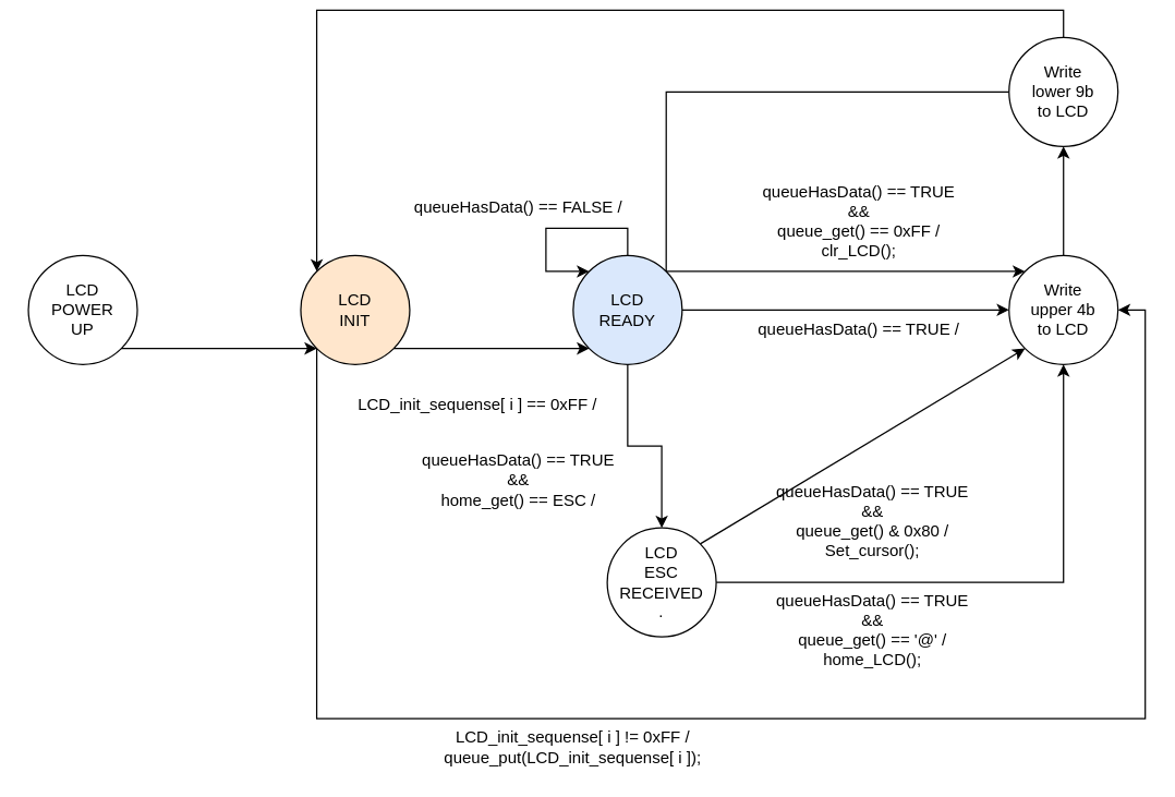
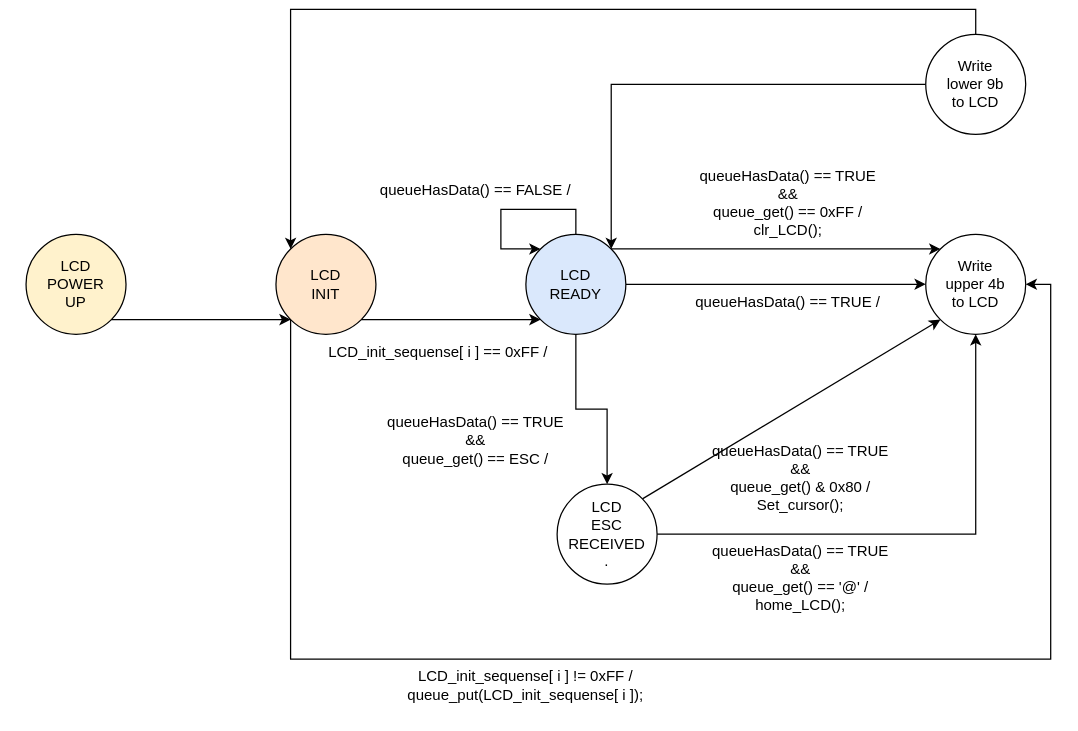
  <mxCell id="0" />
  <mxCell id="1" parent="0" />
  <mxCell id="2" style="edgeStyle=orthogonalEdgeStyle;rounded=0;orthogonalLoop=1;jettySize=auto;html=1;exitX=1;exitY=0.5;exitDx=0;exitDy=0;entryX=0;entryY=0.5;entryDx=0;entryDy=0;" edge="1" parent="1" source="5" target="20"><mxGeometry relative="1" as="geometry"><mxPoint x="740" y="248" as="targetPoint" /></mxGeometry></mxCell>
  <mxCell id="3" style="edgeStyle=orthogonalEdgeStyle;rounded=0;orthogonalLoop=1;jettySize=auto;html=1;exitX=0.5;exitY=1;exitDx=0;exitDy=0;entryX=0.5;entryY=0;entryDx=0;entryDy=0;" edge="1" parent="1" source="5" target="8"><mxGeometry relative="1" as="geometry" /></mxCell>
  <mxCell id="4" style="edgeStyle=orthogonalEdgeStyle;rounded=0;orthogonalLoop=1;jettySize=auto;html=1;exitX=1;exitY=0;exitDx=0;exitDy=0;entryX=0;entryY=0;entryDx=0;entryDy=0;" edge="1" parent="1" source="5" target="20"><mxGeometry relative="1" as="geometry"><mxPoint x="740" y="192" as="targetPoint" /></mxGeometry></mxCell>
  <mxCell id="5" value="LCD&lt;br&gt;READY" style="ellipse;whiteSpace=wrap;html=1;aspect=fixed;fillColor=#dae8fc;" vertex="1" parent="1"><mxGeometry x="420" y="180" width="80" height="80" as="geometry" /></mxCell>
  <mxCell id="6" style="rounded=0;orthogonalLoop=1;jettySize=auto;html=1;exitX=1;exitY=0;exitDx=0;exitDy=0;entryX=0;entryY=1;entryDx=0;entryDy=0;" edge="1" parent="1" source="8" target="20"><mxGeometry relative="1" as="geometry" /></mxCell>
  <mxCell id="7" style="edgeStyle=orthogonalEdgeStyle;rounded=0;orthogonalLoop=1;jettySize=auto;html=1;exitX=1;exitY=0.5;exitDx=0;exitDy=0;entryX=0.5;entryY=1;entryDx=0;entryDy=0;" edge="1" parent="1" source="8" target="20"><mxGeometry relative="1" as="geometry" /></mxCell>
  <mxCell id="8" value="LCD&lt;br&gt;ESC&lt;br&gt;RECEIVED&lt;br&gt;." style="ellipse;whiteSpace=wrap;html=1;aspect=fixed;" vertex="1" parent="1"><mxGeometry x="445" y="380" width="80" height="80" as="geometry" /></mxCell>
  <mxCell id="9" value="queueHasData() == TRUE /" style="text;html=1;strokeColor=none;fillColor=none;align=center;verticalAlign=middle;whiteSpace=wrap;rounded=0;" vertex="1" parent="1"><mxGeometry x="550" y="220" width="160" height="30" as="geometry" /></mxCell>
  <mxCell id="10" style="edgeStyle=orthogonalEdgeStyle;rounded=0;orthogonalLoop=1;jettySize=auto;html=1;exitX=0.5;exitY=0;exitDx=0;exitDy=0;entryX=0;entryY=0;entryDx=0;entryDy=0;" edge="1" parent="1" source="5" target="5"><mxGeometry relative="1" as="geometry"><Array as="points"><mxPoint x="460" y="160" /><mxPoint x="400" y="160" /><mxPoint x="400" y="192" /></Array></mxGeometry></mxCell>
  <mxCell id="11" value="queueHasData() == FALSE /" style="text;html=1;strokeColor=none;fillColor=none;align=center;verticalAlign=middle;whiteSpace=wrap;rounded=0;" vertex="1" parent="1"><mxGeometry x="300" y="130" width="160" height="30" as="geometry" /></mxCell>
  <mxCell id="12" style="edgeStyle=orthogonalEdgeStyle;rounded=0;orthogonalLoop=1;jettySize=auto;html=1;exitX=1;exitY=1;exitDx=0;exitDy=0;entryX=0;entryY=1;entryDx=0;entryDy=0;" edge="1" parent="1" source="13" target="16"><mxGeometry relative="1" as="geometry" /></mxCell>
- <mxCell id="13" value="LCD&lt;br&gt;POWER&lt;br&gt;UP" style="ellipse;whiteSpace=wrap;html=1;aspect=fixed;" vertex="1" parent="1"><mxGeometry x="20" y="180" width="80" height="80" as="geometry" /></mxCell>
+ <mxCell id="13" value="LCD&lt;br&gt;POWER&lt;br&gt;UP" style="ellipse;whiteSpace=wrap;html=1;aspect=fixed;fillColor=#fff2cc;" vertex="1" parent="1"><mxGeometry x="20" y="180" width="80" height="80" as="geometry" /></mxCell>
  <mxCell id="14" style="edgeStyle=orthogonalEdgeStyle;rounded=0;orthogonalLoop=1;jettySize=auto;html=1;exitX=1;exitY=1;exitDx=0;exitDy=0;entryX=0;entryY=1;entryDx=0;entryDy=0;" edge="1" parent="1" source="16" target="5"><mxGeometry relative="1" as="geometry" /></mxCell>
  <mxCell id="15" style="edgeStyle=orthogonalEdgeStyle;rounded=0;orthogonalLoop=1;jettySize=auto;html=1;exitX=0;exitY=1;exitDx=0;exitDy=0;entryX=1;entryY=0.5;entryDx=0;entryDy=0;" edge="1" parent="1" source="16" target="20"><mxGeometry relative="1" as="geometry"><Array as="points"><mxPoint x="232" y="520" /><mxPoint x="840" y="520" /><mxPoint x="840" y="220" /></Array></mxGeometry></mxCell>
  <mxCell id="16" value="LCD&lt;br&gt;INIT" style="ellipse;whiteSpace=wrap;html=1;aspect=fixed;fillColor=#ffe6cc;" vertex="1" parent="1"><mxGeometry x="220" y="180" width="80" height="80" as="geometry" /></mxCell>
- <mxCell id="17" value="LCD_init_sequense[ i ] == 0xFF /" style="text;html=1;strokeColor=none;fillColor=none;align=center;verticalAlign=middle;whiteSpace=wrap;rounded=0;" vertex="1" parent="1"><mxGeometry x="260" y="275" width="180" height="30" as="geometry" /></mxCell>
+ <mxCell id="17" value="LCD_init_sequense[ i ] == 0xFF /" style="text;html=1;strokeColor=none;fillColor=none;align=center;verticalAlign=middle;whiteSpace=wrap;rounded=0;" vertex="1" parent="1"><mxGeometry x="260" y="260" width="180" height="30" as="geometry" /></mxCell>
  <mxCell id="18" value="LCD_init_sequense[ i ] != 0xFF /&lt;br&gt;queue_put(LCD_init_sequense[ i ]);" style="text;html=1;strokeColor=none;fillColor=none;align=center;verticalAlign=middle;whiteSpace=wrap;rounded=0;" vertex="1" parent="1"><mxGeometry x="320" y="526" width="200" height="30" as="geometry" /></mxCell>
- <mxCell id="19" style="edgeStyle=orthogonalEdgeStyle;rounded=0;orthogonalLoop=1;jettySize=auto;html=1;exitX=0.5;exitY=0;exitDx=0;exitDy=0;entryX=0.5;entryY=1;entryDx=0;entryDy=0;" edge="1" parent="1" source="20" target="23"><mxGeometry relative="1" as="geometry" /></mxCell>
  <mxCell id="20" value="Write&lt;br&gt;upper 4b&lt;br&gt;to LCD" style="ellipse;whiteSpace=wrap;html=1;aspect=fixed;" vertex="1" parent="1"><mxGeometry x="740" y="180" width="80" height="80" as="geometry" /></mxCell>
- <mxCell id="21" style="rounded=0;orthogonalLoop=1;jettySize=auto;html=1;exitX=0;exitY=0.5;exitDx=0;exitDy=0;entryX=1;entryY=0;entryDx=0;entryDy=0;edgeStyle=orthogonalEdgeStyle;endArrow=none;" edge="1" parent="1" source="23" target="5"><mxGeometry relative="1" as="geometry"><mxPoint x="510" y="150" as="targetPoint" /></mxGeometry></mxCell>
+ <mxCell id="21" style="rounded=0;orthogonalLoop=1;jettySize=auto;html=1;exitX=0;exitY=0.5;exitDx=0;exitDy=0;entryX=1;entryY=0;entryDx=0;entryDy=0;edgeStyle=orthogonalEdgeStyle;" edge="1" parent="1" source="23" target="5"><mxGeometry relative="1" as="geometry"><mxPoint x="510" y="150" as="targetPoint" /></mxGeometry></mxCell>
  <mxCell id="22" style="edgeStyle=orthogonalEdgeStyle;rounded=0;orthogonalLoop=1;jettySize=auto;html=1;exitX=0.5;exitY=0;exitDx=0;exitDy=0;entryX=0;entryY=0;entryDx=0;entryDy=0;" edge="1" parent="1" source="23" target="16"><mxGeometry relative="1" as="geometry" /></mxCell>
  <mxCell id="23" value="Write&lt;br&gt;lower 9b&lt;br&gt;to LCD" style="ellipse;whiteSpace=wrap;html=1;aspect=fixed;" vertex="1" parent="1"><mxGeometry x="740" y="20" width="80" height="80" as="geometry" /></mxCell>
  <mxCell id="24" value="queueHasData() == TRUE&lt;br&gt;&amp;amp;&amp;amp;&lt;br&gt;queue_get() == 0xFF /&lt;br&gt;clr_LCD();" style="text;html=1;strokeColor=none;fillColor=none;align=center;verticalAlign=middle;whiteSpace=wrap;rounded=0;" vertex="1" parent="1"><mxGeometry x="550" y="140" width="160" height="30" as="geometry" /></mxCell>
- <mxCell id="25" value="queueHasData() == TRUE&lt;br&gt;&amp;amp;&amp;amp;&lt;br&gt;home_get() == ESC /&lt;br&gt;" style="text;html=1;strokeColor=none;fillColor=none;align=center;verticalAlign=middle;whiteSpace=wrap;rounded=0;" vertex="1" parent="1"><mxGeometry x="300" y="330" width="160" height="30" as="geometry" /></mxCell>
+ <mxCell id="25" value="queueHasData() == TRUE&lt;br&gt;&amp;amp;&amp;amp;&lt;br&gt;queue_get() == ESC /&lt;br&gt;" style="text;html=1;strokeColor=none;fillColor=none;align=center;verticalAlign=middle;whiteSpace=wrap;rounded=0;" vertex="1" parent="1"><mxGeometry x="300" y="330" width="160" height="30" as="geometry" /></mxCell>
  <mxCell id="26" value="queueHasData() == TRUE&lt;br&gt;&amp;amp;&amp;amp;&lt;br&gt;queue_get() &amp;amp; 0x80 /&lt;br&gt;Set_cursor();" style="text;html=1;strokeColor=none;fillColor=none;align=center;verticalAlign=middle;whiteSpace=wrap;rounded=0;" vertex="1" parent="1"><mxGeometry x="560" y="360" width="160" height="30" as="geometry" /></mxCell>
  <mxCell id="27" value="queueHasData() == TRUE&lt;br&gt;&amp;amp;&amp;amp;&lt;br&gt;queue_get() == '@' /&lt;br&gt;home_LCD();" style="text;html=1;strokeColor=none;fillColor=none;align=center;verticalAlign=middle;whiteSpace=wrap;rounded=0;" vertex="1" parent="1"><mxGeometry x="560" y="440" width="160" height="30" as="geometry" /></mxCell>
